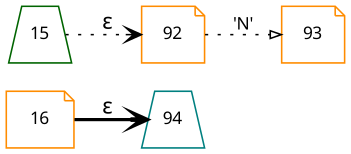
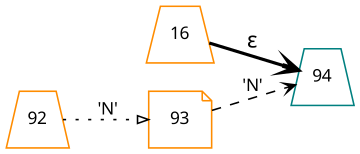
  digraph {
    fontname="Noto Sans"
    rankdir=LR
    node [color=darkorange fixedsize=true fontname="Noto Sans" fontsize=11 shape=trapezium peripheries=1]
    edge [arrowhead=vee fontname="Noto Sans" style=dotted]
-   n1 [label=16 shape=note width=.6 peripheries=""]
+   n1 [label=16 width=.6 peripheries=""]
    n2 [color=teal label=94 width=.55]
-   n3 [label=92 shape=note width=.55]
+   n3 [label=92 width=.55]
    n4 [label=93 shape=note width=.55]
-   n5 [color=darkgreen label=15 width=.55]
    n1 -> n2 [label="&epsilon;" style=bold]
    n3 -> n4 [arrowhead=onormal arrowsize=.7 fontsize=11 label="'N'"]
-   n5 -> n3 [label="&epsilon;"]
+   n4 -> n2 [arrowsize=.7 fontsize=11 label="'N'" style=dashed]
  }
